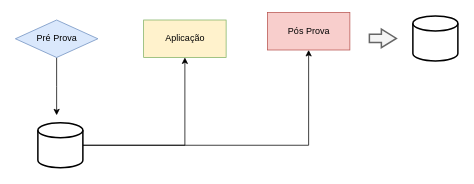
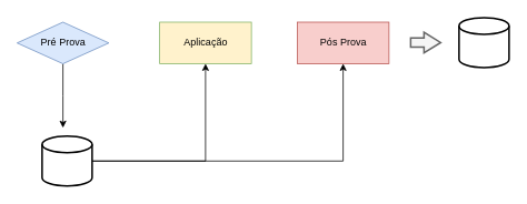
  <mxCell id="0" />
  <mxCell id="1" parent="0" />
  <mxCell id="2" value="" style="edgeStyle=orthogonalEdgeStyle;rounded=0;orthogonalLoop=1;jettySize=auto;html=1;" edge="1" parent="1" source="3"><mxGeometry relative="1" as="geometry"><mxPoint x="75" y="153" as="targetPoint" /></mxGeometry></mxCell>
  <mxCell id="3" value="Pré Prova" style="rhombus;html=1;fillColor=#dae8fc;strokeColor=#6c8ebf;" vertex="1" parent="1"><mxGeometry x="20" y="26" width="110" height="50" as="geometry" /></mxCell>
  <mxCell id="4" value="Aplicação" style="html=1;fillColor=#fff2cc;strokeColor=#82b366;" vertex="1" parent="1"><mxGeometry x="191" y="26" width="110" height="50" as="geometry" /></mxCell>
- <mxCell id="5" value="Pós Prova" style="html=1;fillColor=#f8cecc;strokeColor=#b85450;" vertex="1" parent="1"><mxGeometry x="356" y="16" width="110" height="50" as="geometry" /></mxCell>
+ <mxCell id="5" value="Pós Prova" style="html=1;fillColor=#f8cecc;strokeColor=#b85450;" vertex="1" parent="1"><mxGeometry x="356" y="26" width="110" height="50" as="geometry" /></mxCell>
  <mxCell id="6" value="" style="edgeStyle=orthogonalEdgeStyle;rounded=0;orthogonalLoop=1;jettySize=auto;html=1;" edge="1" parent="1" source="8" target="4"><mxGeometry relative="1" as="geometry"><mxPoint x="190" y="193" as="targetPoint" /></mxGeometry></mxCell>
  <mxCell id="7" value="" style="edgeStyle=orthogonalEdgeStyle;rounded=0;orthogonalLoop=1;jettySize=auto;html=1;entryX=0.5;entryY=1;entryDx=0;entryDy=0;" edge="1" parent="1" source="8" target="5"><mxGeometry relative="1" as="geometry"><mxPoint x="520" y="73" as="targetPoint" /></mxGeometry></mxCell>
  <mxCell id="8" value="" style="strokeWidth=2;html=1;shape=mxgraph.flowchart.database;whiteSpace=wrap;" vertex="1" parent="1"><mxGeometry x="50" y="163" width="60" height="60" as="geometry" /></mxCell>
  <mxCell id="9" value="" style="strokeWidth=2;html=1;shape=mxgraph.flowchart.database;whiteSpace=wrap;" vertex="1" parent="1"><mxGeometry x="550" y="20.5" width="60" height="60" as="geometry" /></mxCell>
  <mxCell id="10" value="" style="verticalLabelPosition=bottom;verticalAlign=top;html=1;strokeWidth=2;shape=mxgraph.arrows2.arrow;dy=0.56;dx=20;notch=0;fillColor=#f5f5f5;strokeColor=#666666;fontColor=#333333;" vertex="1" parent="1"><mxGeometry x="492" y="38" width="36" height="25" as="geometry" /></mxCell>
